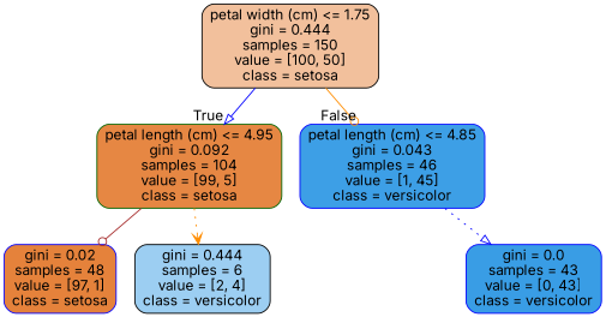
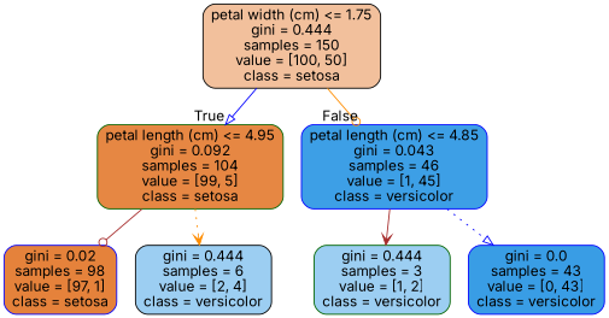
  digraph {
    fontname=Inter
    node [color=blue fillcolor="#9ccef2" fontname=Inter shape=box style="filled, rounded"]
    edge [arrowhead=onormal color=blue fontname=Inter style=solid]
    n1 [color=black fillcolor="#f2c09c" label="petal width (cm) <= 1.75\ngini = 0.444\nsamples = 150\nvalue = [100, 50]\nclass = setosa"]
    n2 [color=darkgreen fillcolor="#e68743" label="petal length (cm) <= 4.95\ngini = 0.092\nsamples = 104\nvalue = [99, 5]\nclass = setosa"]
    n3 [fillcolor="#3d9fe6" label="petal length (cm) <= 4.85\ngini = 0.043\nsamples = 46\nvalue = [1, 45]\nclass = versicolor"]
-   n4 [fillcolor="#e5823b" label="gini = 0.02\nsamples = 48\nvalue = [97, 1]\nclass = setosa"]
+   n4 [fillcolor="#e5823b" label="gini = 0.02\nsamples = 98\nvalue = [97, 1]\nclass = setosa"]
    n5 [color=black label="gini = 0.444\nsamples = 6\nvalue = [2, 4]\nclass = versicolor"]
+   n6 [color=darkgreen label="gini = 0.444\nsamples = 3\nvalue = [1, 2]\nclass = versicolor"]
    n7 [fillcolor="#399de5" label="gini = 0.0\nsamples = 43\nvalue = [0, 43]\nclass = versicolor"]
    n1 -> n2 [headlabel=True labelangle=45 labeldistance=2.5]
    n1 -> n3 [arrowhead=odot color=darkorange headlabel=False labelangle=-45 labeldistance=2.5]
    n2 -> n4 [arrowhead=odot color=brown]
    n2 -> n5 [arrowhead=vee color=darkorange style=dotted]
+   n3 -> n6 [arrowhead=vee color=brown]
    n3 -> n7 [style=dotted]
  }
